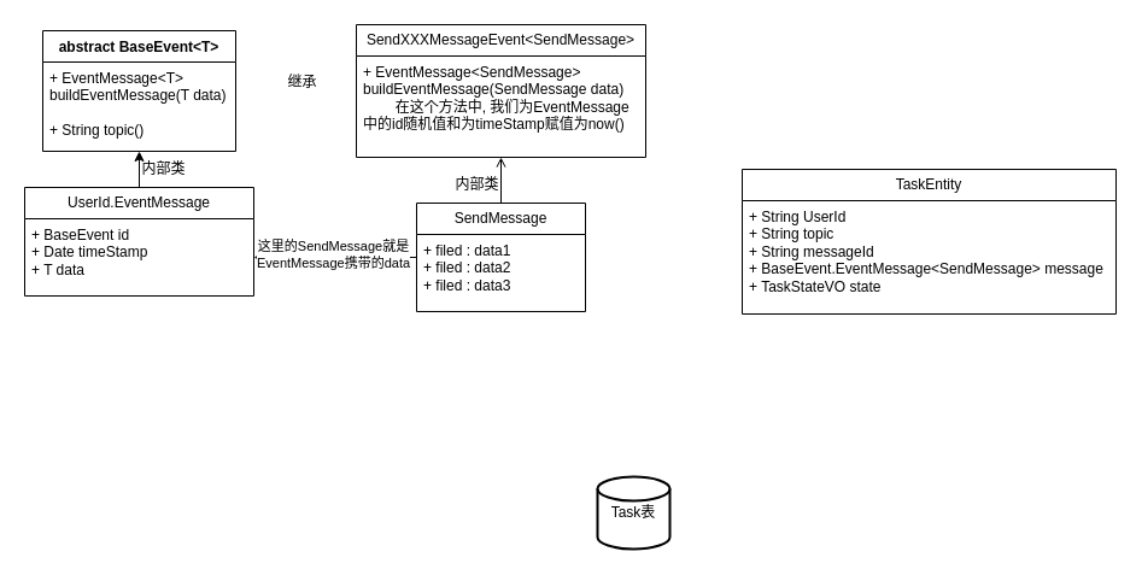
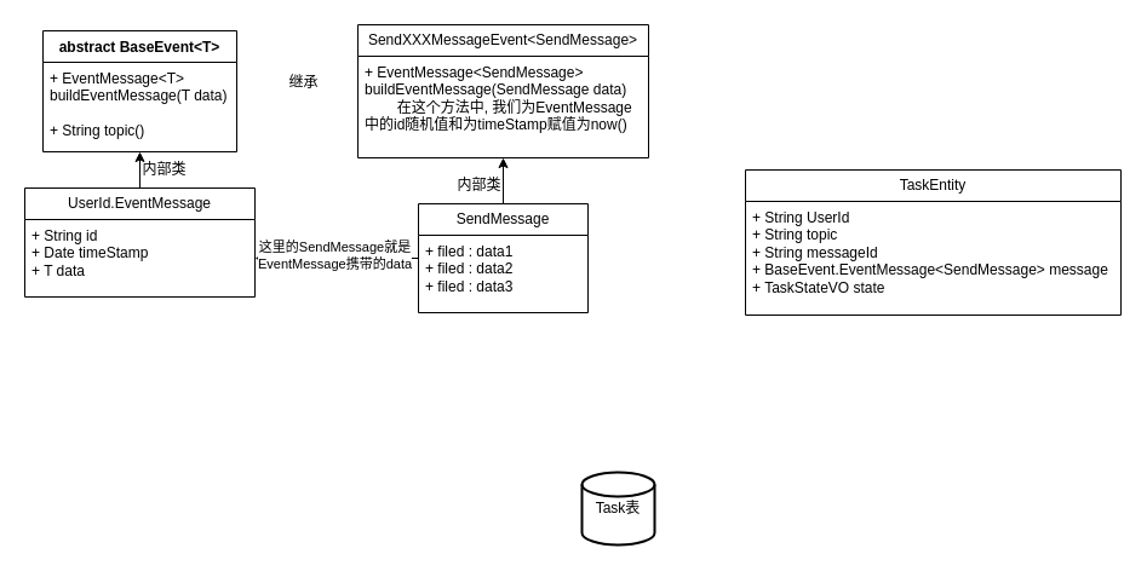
  <mxCell id="0" />
  <mxCell id="1" parent="0" />
  <mxCell id="2" value="abstract BaseEvent&amp;lt;T&amp;gt;" style="swimlane;fontStyle=1;align=center;verticalAlign=top;childLayout=stackLayout;horizontal=1;startSize=26;horizontalStack=0;resizeParent=1;resizeParentMax=0;resizeLast=0;collapsible=1;marginBottom=0;whiteSpace=wrap;html=1;" vertex="1" parent="1"><mxGeometry x="35" y="25" width="160" height="100" as="geometry" /></mxCell>
  <mxCell id="3" value="+ EventMessage&amp;lt;T&amp;gt; buildEventMessage(T data)&lt;br&gt;&lt;br&gt;&lt;div&gt;+ String topic()&lt;/div&gt;" style="text;strokeColor=none;fillColor=none;align=left;verticalAlign=top;spacingLeft=4;spacingRight=4;overflow=hidden;rotatable=0;points=[[0,0.5],[1,0.5]];portConstraint=eastwest;whiteSpace=wrap;html=1;" vertex="1" parent="2"><mxGeometry y="26" width="160" height="74" as="geometry" /></mxCell>
  <mxCell id="4" style="edgeStyle=orthogonalEdgeStyle;rounded=0;orthogonalLoop=1;jettySize=auto;html=1;entryX=0.5;entryY=1;entryDx=0;entryDy=0;" edge="1" parent="1" source="5" target="2"><mxGeometry relative="1" as="geometry" /></mxCell>
  <mxCell id="5" value="UserId.EventMessage" style="swimlane;fontStyle=0;childLayout=stackLayout;horizontal=1;startSize=26;fillColor=none;horizontalStack=0;resizeParent=1;resizeParentMax=0;resizeLast=0;collapsible=1;marginBottom=0;whiteSpace=wrap;html=1;" vertex="1" parent="1"><mxGeometry x="20" y="155" width="190" height="90" as="geometry" /></mxCell>
- <mxCell id="6" value="+ BaseEvent id&lt;br&gt;+ Date timeStamp&lt;div&gt;+ T data&lt;/div&gt;" style="text;strokeColor=none;fillColor=none;align=left;verticalAlign=top;spacingLeft=4;spacingRight=4;overflow=hidden;rotatable=0;points=[[0,0.5],[1,0.5]];portConstraint=eastwest;whiteSpace=wrap;html=1;" vertex="1" parent="5"><mxGeometry y="26" width="190" height="64" as="geometry" /></mxCell>
+ <mxCell id="6" value="+ String id&lt;br&gt;+ Date timeStamp&lt;div&gt;+ T data&lt;/div&gt;" style="text;strokeColor=none;fillColor=none;align=left;verticalAlign=top;spacingLeft=4;spacingRight=4;overflow=hidden;rotatable=0;points=[[0,0.5],[1,0.5]];portConstraint=eastwest;whiteSpace=wrap;html=1;" vertex="1" parent="5"><mxGeometry y="26" width="190" height="64" as="geometry" /></mxCell>
  <mxCell id="7" value="SendXXXMessageEvent&amp;lt;SendMessage&amp;gt;" style="swimlane;fontStyle=0;childLayout=stackLayout;horizontal=1;startSize=26;fillColor=none;horizontalStack=0;resizeParent=1;resizeParentMax=0;resizeLast=0;collapsible=1;marginBottom=0;whiteSpace=wrap;html=1;" vertex="1" parent="1"><mxGeometry x="295" y="20" width="240" height="110" as="geometry" /></mxCell>
  <mxCell id="8" value="+ EventMessage&amp;lt;SendMessage&amp;gt; buildEventMessage(SendMessage data)&lt;br&gt;&lt;span style=&quot;white-space: pre;&quot;&gt;&#09;&lt;/span&gt;在这个方法中, 我们为EventMessage中的id随机值和为timeStamp赋值为now()" style="text;strokeColor=none;fillColor=none;align=left;verticalAlign=top;spacingLeft=4;spacingRight=4;overflow=hidden;rotatable=0;points=[[0,0.5],[1,0.5]];portConstraint=eastwest;whiteSpace=wrap;html=1;" vertex="1" parent="7"><mxGeometry y="26" width="240" height="84" as="geometry" /></mxCell>
- <mxCell id="9" style="edgeStyle=orthogonalEdgeStyle;rounded=0;orthogonalLoop=1;jettySize=auto;html=1;endArrow=open;" edge="1" parent="1" source="12" target="7"><mxGeometry relative="1" as="geometry" /></mxCell>
+ <mxCell id="9" style="edgeStyle=orthogonalEdgeStyle;rounded=0;orthogonalLoop=1;jettySize=auto;html=1;" edge="1" parent="1" source="12" target="7"><mxGeometry relative="1" as="geometry" /></mxCell>
  <mxCell id="10" style="edgeStyle=orthogonalEdgeStyle;rounded=0;orthogonalLoop=1;jettySize=auto;html=1;entryX=1;entryY=0.5;entryDx=0;entryDy=0;" edge="1" parent="1" source="12" target="6"><mxGeometry relative="1" as="geometry" /></mxCell>
  <mxCell id="11" value="这里的SendMessage就是&lt;br&gt;EventMessage携带的data" style="edgeLabel;html=1;align=center;verticalAlign=middle;resizable=0;points=[];" vertex="1" connectable="0" parent="10"><mxGeometry x="0.324" y="-3" relative="1" as="geometry"><mxPoint x="19" as="offset" /></mxGeometry></mxCell>
  <mxCell id="12" value="SendMessage" style="swimlane;fontStyle=0;childLayout=stackLayout;horizontal=1;startSize=26;fillColor=none;horizontalStack=0;resizeParent=1;resizeParentMax=0;resizeLast=0;collapsible=1;marginBottom=0;whiteSpace=wrap;html=1;" vertex="1" parent="1"><mxGeometry x="345" y="168" width="140" height="90" as="geometry" /></mxCell>
  <mxCell id="13" value="+ filed : data1&lt;div&gt;+ filed : data2&lt;/div&gt;&lt;div&gt;+ filed : data3&lt;/div&gt;" style="text;strokeColor=none;fillColor=none;align=left;verticalAlign=top;spacingLeft=4;spacingRight=4;overflow=hidden;rotatable=0;points=[[0,0.5],[1,0.5]];portConstraint=eastwest;whiteSpace=wrap;html=1;" vertex="1" parent="12"><mxGeometry y="26" width="140" height="64" as="geometry" /></mxCell>
  <mxCell id="14" value="继承" style="text;html=1;align=center;verticalAlign=middle;resizable=0;points=[];autosize=1;strokeColor=none;fillColor=none;" vertex="1" parent="1"><mxGeometry x="225" y="53" width="50" height="30" as="geometry" /></mxCell>
  <mxCell id="15" value="内部类" style="text;html=1;align=center;verticalAlign=middle;resizable=0;points=[];autosize=1;strokeColor=none;fillColor=none;" vertex="1" parent="1"><mxGeometry x="105" y="125" width="60" height="30" as="geometry" /></mxCell>
  <mxCell id="16" value="内部类" style="text;html=1;align=center;verticalAlign=middle;resizable=0;points=[];autosize=1;strokeColor=none;fillColor=none;" vertex="1" parent="1"><mxGeometry x="365" y="138" width="60" height="30" as="geometry" /></mxCell>
  <mxCell id="17" value="TaskEntity" style="swimlane;fontStyle=0;childLayout=stackLayout;horizontal=1;startSize=26;fillColor=none;horizontalStack=0;resizeParent=1;resizeParentMax=0;resizeLast=0;collapsible=1;marginBottom=0;whiteSpace=wrap;html=1;" vertex="1" parent="1"><mxGeometry x="615" y="140" width="310" height="120" as="geometry" /></mxCell>
  <mxCell id="18" value="+ String UserId&lt;div&gt;+ String topic&lt;/div&gt;&lt;div&gt;+ String messageId&lt;/div&gt;&lt;div&gt;+ BaseEvent.EventMessage&amp;lt;SendMessage&amp;gt; message&lt;br&gt;+ TaskStateVO state&lt;/div&gt;" style="text;strokeColor=none;fillColor=none;align=left;verticalAlign=top;spacingLeft=4;spacingRight=4;overflow=hidden;rotatable=0;points=[[0,0.5],[1,0.5]];portConstraint=eastwest;whiteSpace=wrap;html=1;" vertex="1" parent="17"><mxGeometry y="26" width="310" height="94" as="geometry" /></mxCell>
- <mxCell id="19" value="Task表" style="strokeWidth=2;html=1;shape=mxgraph.flowchart.database;whiteSpace=wrap;" vertex="1" parent="1"><mxGeometry x="495" y="395" width="60" height="60" as="geometry" /></mxCell>
+ <mxCell id="19" value="Task表" style="strokeWidth=2;html=1;shape=mxgraph.flowchart.database;whiteSpace=wrap;" vertex="1" parent="1"><mxGeometry x="480" y="390" width="60" height="60" as="geometry" /></mxCell>
